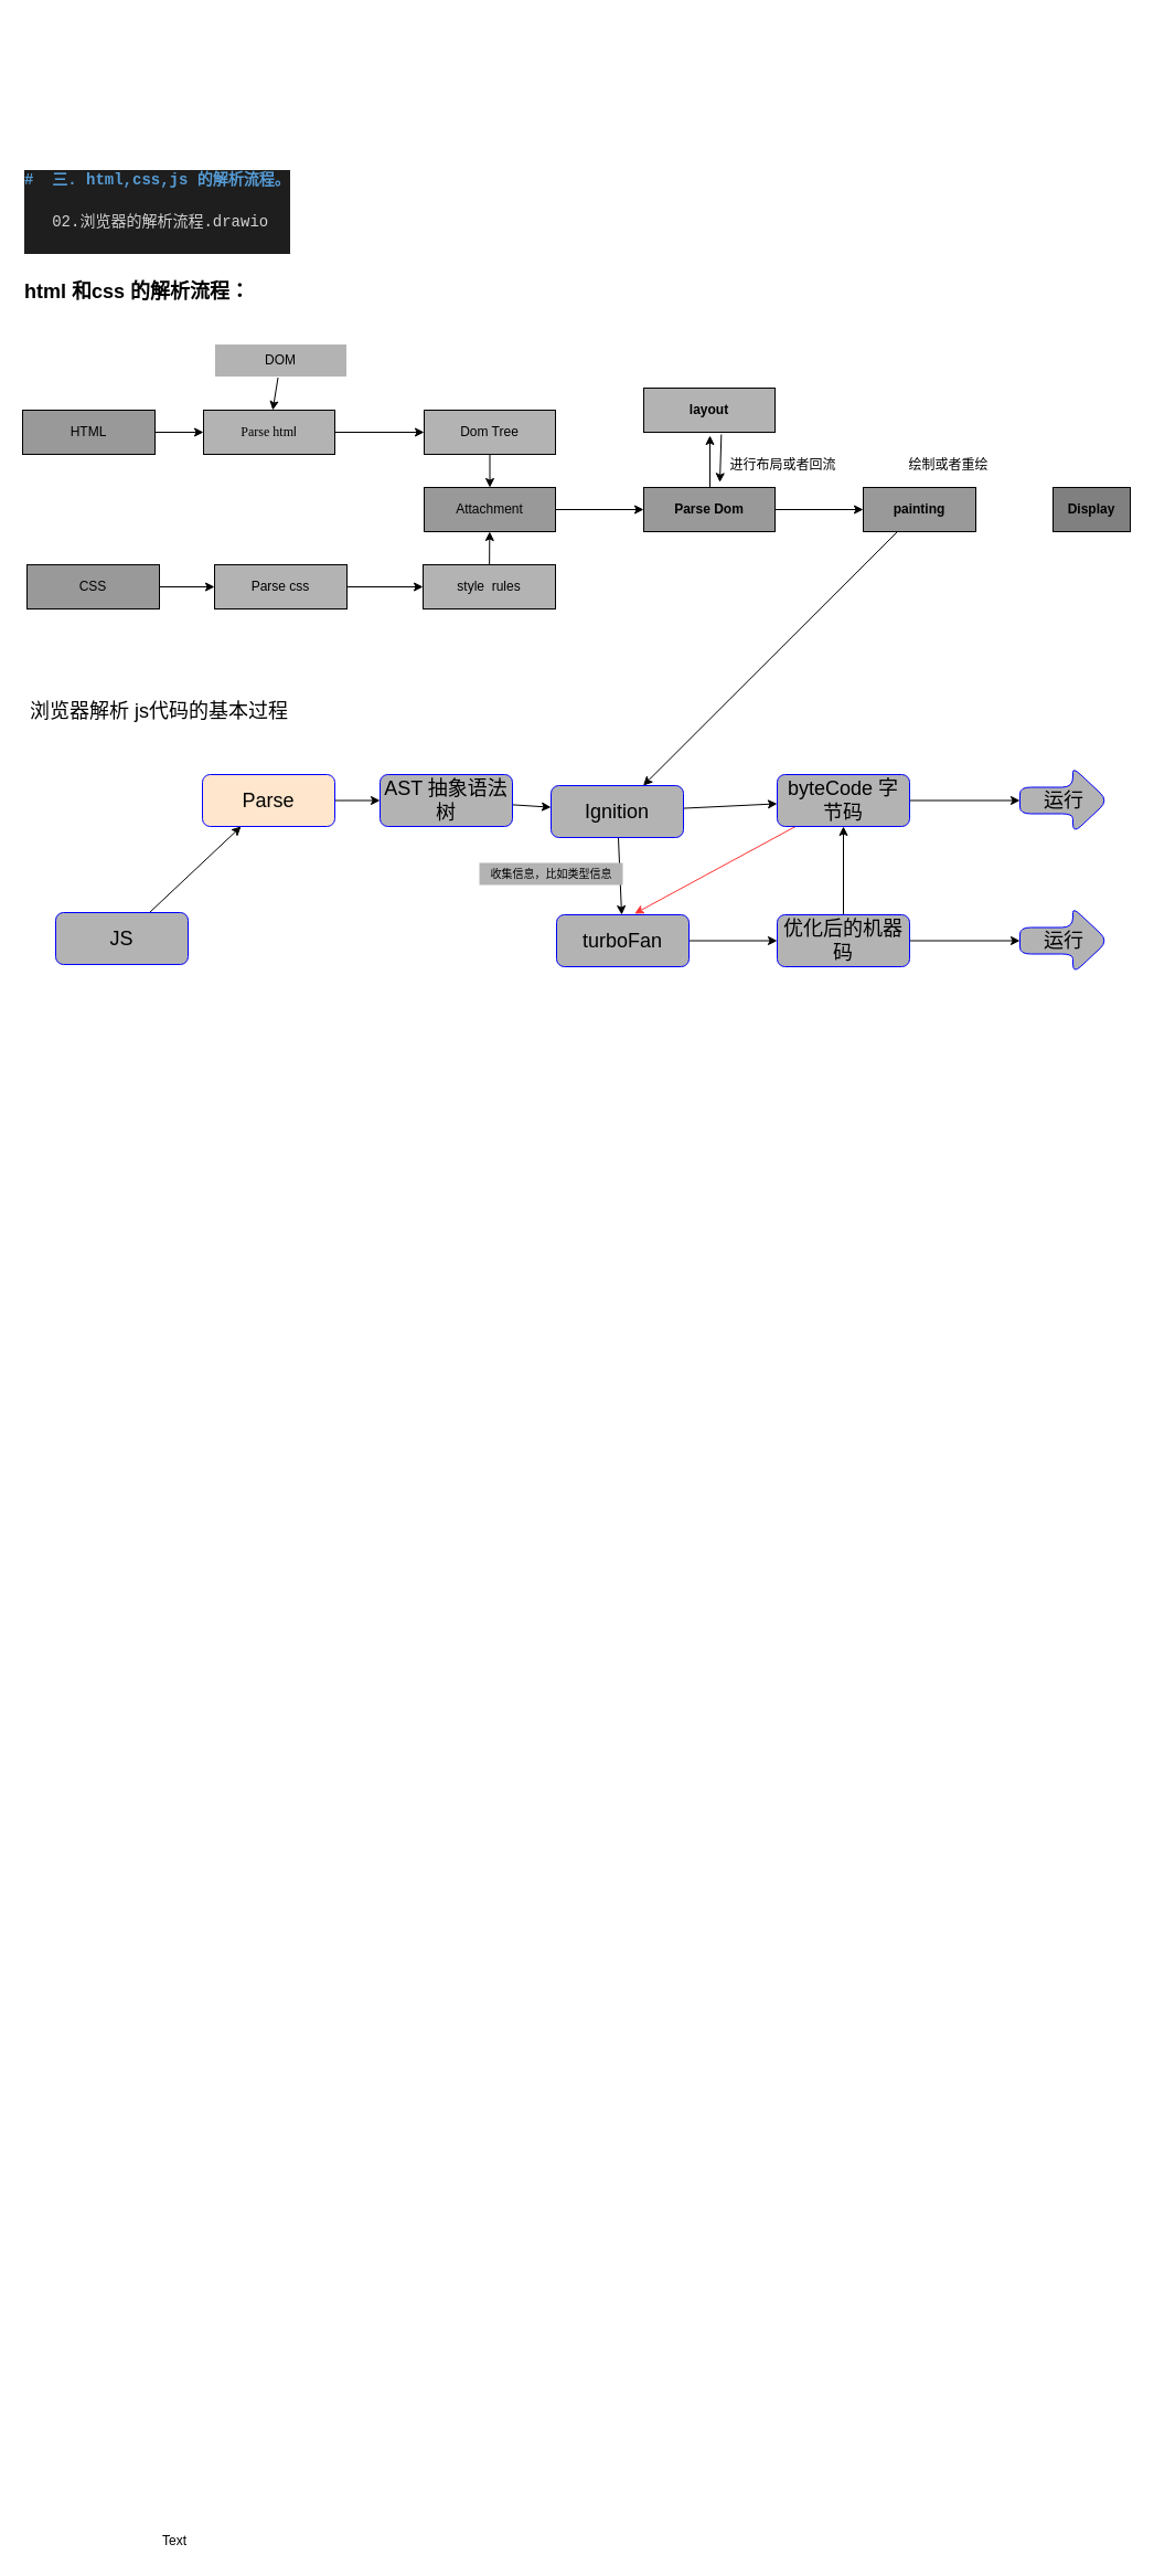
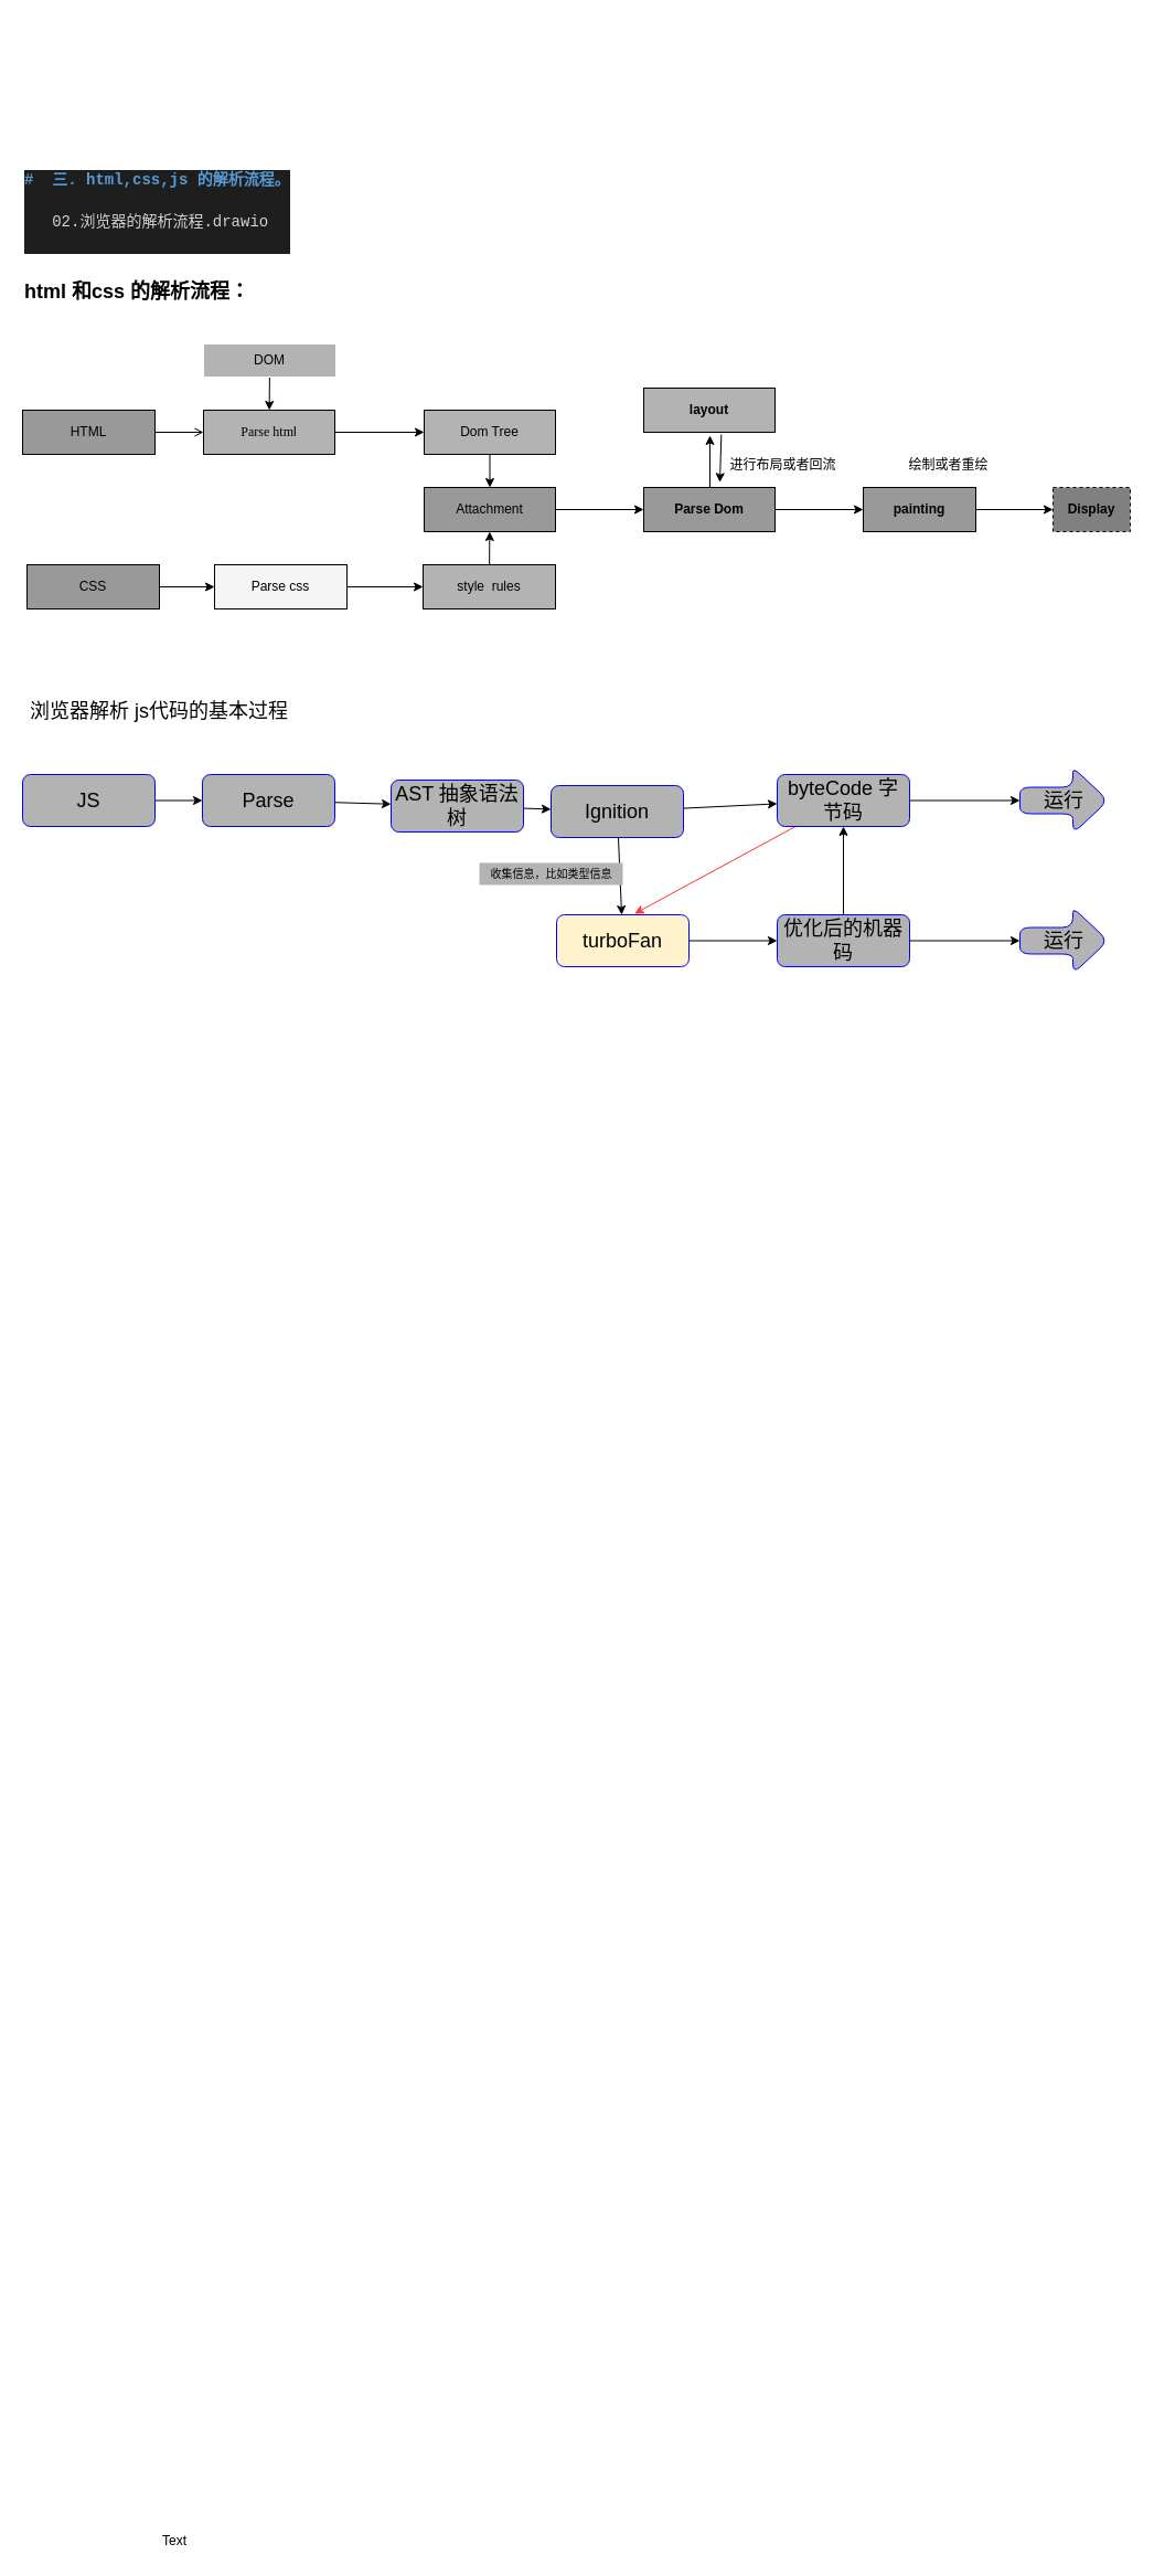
  <mxCell id="0" />
  <mxCell id="1" parent="0" />
  <mxCell id="2" value="Text" style="text;html=1;resizable=0;points=[];autosize=1;align=left;verticalAlign=top;spacingTop=-4;" parent="1" vertex="1"><mxGeometry x="145" y="2291" width="40" height="20" as="geometry" /></mxCell>
  <mxCell id="3" value="&lt;div style=&quot;color: rgb(212 , 212 , 212) ; background-color: rgb(30 , 30 , 30) ; font-family: &amp;#34;consolas&amp;#34; , &amp;#34;courier new&amp;#34; , monospace ; font-size: 14px ; line-height: 19px ; white-space: pre&quot;&gt;&lt;div&gt;&lt;span style=&quot;color: #569cd6 ; font-weight: bold&quot;&gt;# &amp;nbsp;三. html,css,js 的解析流程。&lt;/span&gt;&lt;/div&gt;&lt;div&gt;&amp;nbsp; &amp;nbsp; &lt;/div&gt;&lt;div&gt;&amp;nbsp; &amp;nbsp;02.浏览器的解析流程.drawio&lt;/div&gt;&lt;br&gt;&lt;/div&gt;" style="text;html=1;resizable=0;points=[];autosize=1;align=left;verticalAlign=top;spacingTop=-4;" parent="1" vertex="1"><mxGeometry x="20" y="151" width="250" height="80" as="geometry" /></mxCell>
  <mxCell id="4" value="&lt;b&gt;&lt;font style=&quot;font-size: 18px&quot;&gt;html 和css 的解析流程：&lt;/font&gt;&lt;/b&gt;" style="text;html=1;resizable=0;points=[];autosize=1;align=left;verticalAlign=top;spacingTop=-4;strokeColor=#FFFFFF;" parent="1" vertex="1"><mxGeometry x="20" y="251" width="220" height="20" as="geometry" /></mxCell>
  <mxCell id="5" value="&lt;font style=&quot;font-size: 18px&quot;&gt;浏览器解析 js代码的基本过程&lt;/font&gt;" style="text;html=1;resizable=0;points=[];autosize=1;align=left;verticalAlign=top;spacingTop=-4;" parent="1" vertex="1"><mxGeometry x="25" y="631" width="260" height="30" as="geometry" /></mxCell>
  <mxCell id="6" value="&lt;div&gt;&lt;div&gt;&lt;br&gt;&lt;/div&gt;&lt;/div&gt;" style="text;html=1;resizable=0;points=[];autosize=1;align=left;verticalAlign=top;spacingTop=-4;" parent="1" vertex="1"><mxGeometry x="268" y="20" width="20" height="20" as="geometry" /></mxCell>
- <mxCell id="7" value="" style="edgeStyle=none;html=1;" parent="1" source="8" target="10" edge="1"><mxGeometry relative="1" as="geometry" /></mxCell>
+ <mxCell id="7" value="" style="edgeStyle=none;html=1;endArrow=open;" parent="1" source="8" target="10" edge="1"><mxGeometry relative="1" as="geometry" /></mxCell>
  <mxCell id="8" value="HTML" style="whiteSpace=wrap;html=1;fillColor=#999999;" parent="1" vertex="1"><mxGeometry x="20" y="371" width="120" height="40" as="geometry" /></mxCell>
  <mxCell id="9" value="" style="edgeStyle=none;html=1;fontFamily=Helvetica;fontSize=12;fontColor=default;" parent="1" source="10" target="18" edge="1"><mxGeometry relative="1" as="geometry" /></mxCell>
  <mxCell id="10" value="&lt;font face=&quot;Comic Sans MS&quot;&gt;Parse htm&lt;/font&gt;l" style="whiteSpace=wrap;html=1;fillColor=#B3B3B3;" parent="1" vertex="1"><mxGeometry x="184" y="371" width="119" height="40" as="geometry" /></mxCell>
  <mxCell id="11" value="" style="edgeStyle=none;html=1;fontFamily=Helvetica;fontSize=12;fontColor=default;" parent="1" source="12" target="16" edge="1"><mxGeometry relative="1" as="geometry" /></mxCell>
  <mxCell id="12" value="CSS" style="whiteSpace=wrap;html=1;fillColor=#999999;" parent="1" vertex="1"><mxGeometry x="24" y="511" width="120" height="40" as="geometry" /></mxCell>
  <mxCell id="13" value="" style="edgeStyle=none;html=1;" parent="1" source="14" target="10" edge="1"><mxGeometry relative="1" as="geometry" /></mxCell>
- <mxCell id="14" value="DOM" style="whiteSpace=wrap;html=1;strokeColor=#FFFFFF;fillColor=#B3B3B3;" parent="1" vertex="1"><mxGeometry x="194" y="311" width="120" height="30" as="geometry" /></mxCell>
+ <mxCell id="14" value="DOM" style="whiteSpace=wrap;html=1;strokeColor=#FFFFFF;fillColor=#B3B3B3;" parent="1" vertex="1"><mxGeometry x="184" y="311" width="120" height="30" as="geometry" /></mxCell>
  <mxCell id="15" value="" style="edgeStyle=none;html=1;fontFamily=Helvetica;fontSize=12;fontColor=default;" parent="1" source="16" target="20" edge="1"><mxGeometry relative="1" as="geometry" /></mxCell>
- <mxCell id="16" value="Parse css" style="whiteSpace=wrap;html=1;fillColor=#B3B3B3;" parent="1" vertex="1"><mxGeometry x="194" y="511" width="120" height="40" as="geometry" /></mxCell>
+ <mxCell id="16" value="Parse css" style="whiteSpace=wrap;html=1;fillColor=#f5f5f5;" parent="1" vertex="1"><mxGeometry x="194" y="511" width="120" height="40" as="geometry" /></mxCell>
  <mxCell id="17" value="" style="edgeStyle=none;html=1;fontFamily=Helvetica;fontSize=12;fontColor=default;" parent="1" source="18" target="22" edge="1"><mxGeometry relative="1" as="geometry" /></mxCell>
  <mxCell id="18" value="Dom Tree" style="whiteSpace=wrap;html=1;fillColor=#B3B3B3;" parent="1" vertex="1"><mxGeometry x="384" y="371" width="119" height="40" as="geometry" /></mxCell>
  <mxCell id="19" value="" style="edgeStyle=none;html=1;fontFamily=Helvetica;fontSize=12;fontColor=default;" parent="1" source="20" target="22" edge="1"><mxGeometry relative="1" as="geometry" /></mxCell>
  <mxCell id="20" value="style&amp;nbsp; rules" style="whiteSpace=wrap;html=1;fillColor=#B3B3B3;" parent="1" vertex="1"><mxGeometry x="383" y="511" width="120" height="40" as="geometry" /></mxCell>
  <mxCell id="21" value="" style="edgeStyle=none;html=1;fontFamily=Helvetica;fontSize=12;fontColor=default;" parent="1" source="22" target="25" edge="1"><mxGeometry relative="1" as="geometry" /></mxCell>
  <mxCell id="22" value="Attachment" style="whiteSpace=wrap;html=1;fillColor=#999999;" parent="1" vertex="1"><mxGeometry x="384" y="441" width="119" height="40" as="geometry" /></mxCell>
  <mxCell id="23" value="" style="edgeStyle=none;html=1;fontFamily=Helvetica;fontSize=12;fontColor=default;" parent="1" source="25" target="27" edge="1"><mxGeometry relative="1" as="geometry" /></mxCell>
  <mxCell id="24" value="" style="edgeStyle=none;html=1;fontFamily=Helvetica;fontSize=12;fontColor=default;" parent="1" source="25" edge="1"><mxGeometry relative="1" as="geometry"><mxPoint x="643" y="394" as="targetPoint" /><Array as="points"><mxPoint x="643" y="441" /></Array></mxGeometry></mxCell>
  <mxCell id="25" value="Parse Dom" style="whiteSpace=wrap;html=1;fontStyle=1;fillColor=#999999;" parent="1" vertex="1"><mxGeometry x="583" y="441" width="119" height="40" as="geometry" /></mxCell>
- <mxCell id="26" value="" style="edgeStyle=none;html=1;fontFamily=Helvetica;fontSize=12;fontColor=default;" parent="1" source="27" target="39" edge="1"><mxGeometry relative="1" as="geometry" /></mxCell>
+ <mxCell id="26" value="" style="edgeStyle=none;html=1;fontFamily=Helvetica;fontSize=12;fontColor=default;" parent="1" source="27" target="28" edge="1"><mxGeometry relative="1" as="geometry" /></mxCell>
  <mxCell id="27" value="painting" style="whiteSpace=wrap;html=1;fontStyle=1;fillColor=#999999;" parent="1" vertex="1"><mxGeometry x="782" y="441" width="102" height="40" as="geometry" /></mxCell>
- <mxCell id="28" value="Display" style="whiteSpace=wrap;html=1;fontStyle=1;fillColor=#808080;" parent="1" vertex="1"><mxGeometry x="954" y="441" width="70" height="40" as="geometry" /></mxCell>
+ <mxCell id="28" value="Display" style="whiteSpace=wrap;html=1;fontStyle=1;fillColor=#808080;dashed=1;" parent="1" vertex="1"><mxGeometry x="954" y="441" width="70" height="40" as="geometry" /></mxCell>
  <mxCell id="29" style="edgeStyle=none;html=1;fontFamily=Helvetica;fontSize=12;fontColor=default;entryX=0.58;entryY=-0.117;entryDx=0;entryDy=0;entryPerimeter=0;exitX=0.591;exitY=1.05;exitDx=0;exitDy=0;exitPerimeter=0;" parent="1" source="30" target="25" edge="1"><mxGeometry relative="1" as="geometry"><mxPoint x="664" y="411" as="targetPoint" /></mxGeometry></mxCell>
  <mxCell id="30" value="layout" style="whiteSpace=wrap;html=1;fontStyle=1;fillColor=#B3B3B3;" parent="1" vertex="1"><mxGeometry x="583" y="351" width="119" height="40" as="geometry" /></mxCell>
  <mxCell id="31" value="" style="edgeStyle=none;html=1;fontSize=18;fillColor=#B3B3B3;" parent="1" source="32" target="34" edge="1"><mxGeometry relative="1" as="geometry" /></mxCell>
- <mxCell id="32" value="JS" style="rounded=1;whiteSpace=wrap;html=1;fontSize=18;strokeColor=#0000FF;fillColor=#B3B3B3;" parent="1" vertex="1"><mxGeometry x="50" y="826" width="120" height="47" as="geometry" /></mxCell>
+ <mxCell id="32" value="JS" style="rounded=1;whiteSpace=wrap;html=1;fontSize=18;strokeColor=#0000FF;fillColor=#B3B3B3;" parent="1" vertex="1"><mxGeometry x="20" y="701" width="120" height="47" as="geometry" /></mxCell>
  <mxCell id="33" value="" style="edgeStyle=none;html=1;fontSize=18;fillColor=#B3B3B3;" parent="1" source="34" target="36" edge="1"><mxGeometry relative="1" as="geometry" /></mxCell>
- <mxCell id="34" value="Parse" style="rounded=1;whiteSpace=wrap;html=1;fontSize=18;strokeColor=#0000FF;fillColor=#ffe6cc;" parent="1" vertex="1"><mxGeometry x="183" y="701" width="120" height="47" as="geometry" /></mxCell>
+ <mxCell id="34" value="Parse" style="rounded=1;whiteSpace=wrap;html=1;fontSize=18;strokeColor=#0000FF;fillColor=#B3B3B3;" parent="1" vertex="1"><mxGeometry x="183" y="701" width="120" height="47" as="geometry" /></mxCell>
  <mxCell id="35" value="" style="edgeStyle=none;html=1;fontSize=18;fillColor=#B3B3B3;" parent="1" source="36" target="39" edge="1"><mxGeometry relative="1" as="geometry" /></mxCell>
- <mxCell id="36" value="AST 抽象语法树" style="rounded=1;whiteSpace=wrap;html=1;fontSize=18;strokeColor=#0000FF;fillColor=#B3B3B3;" parent="1" vertex="1"><mxGeometry x="344" y="701" width="120" height="47" as="geometry" /></mxCell>
+ <mxCell id="36" value="AST 抽象语法树" style="rounded=1;whiteSpace=wrap;html=1;fontSize=18;strokeColor=#0000FF;fillColor=#B3B3B3;" parent="1" vertex="1"><mxGeometry x="354" y="706" width="120" height="47" as="geometry" /></mxCell>
  <mxCell id="37" value="" style="edgeStyle=none;html=1;fontSize=18;fillColor=#B3B3B3;" parent="1" source="39" target="42" edge="1"><mxGeometry relative="1" as="geometry" /></mxCell>
  <mxCell id="38" value="" style="edgeStyle=none;html=1;fontSize=10;fillColor=#B3B3B3;" parent="1" source="39" target="45" edge="1"><mxGeometry relative="1" as="geometry" /></mxCell>
  <mxCell id="39" value="Ignition" style="rounded=1;whiteSpace=wrap;html=1;fontSize=18;strokeColor=#0000FF;fillColor=#B3B3B3;" parent="1" vertex="1"><mxGeometry x="499" y="711" width="120" height="47" as="geometry" /></mxCell>
  <mxCell id="40" value="" style="edgeStyle=none;html=1;fontSize=18;fillColor=#B3B3B3;" parent="1" source="42" target="43" edge="1"><mxGeometry relative="1" as="geometry" /></mxCell>
  <mxCell id="41" style="edgeStyle=none;html=1;entryX=0.589;entryY=-0.021;entryDx=0;entryDy=0;entryPerimeter=0;fontSize=10;strokeColor=#FF3333;fillColor=#B3B3B3;" parent="1" source="42" target="45" edge="1"><mxGeometry relative="1" as="geometry" /></mxCell>
  <mxCell id="42" value="byteCode 字节码" style="rounded=1;whiteSpace=wrap;html=1;fontSize=18;strokeColor=#0000FF;fillColor=#B3B3B3;" parent="1" vertex="1"><mxGeometry x="704" y="701" width="120" height="47" as="geometry" /></mxCell>
  <mxCell id="43" value="运行" style="shape=singleArrow;whiteSpace=wrap;html=1;arrowWidth=0.4;arrowSize=0.4;fontSize=18;strokeColor=#0000FF;rounded=1;fillColor=#B3B3B3;" parent="1" vertex="1"><mxGeometry x="924" y="694.5" width="80" height="60" as="geometry" /></mxCell>
  <mxCell id="44" value="" style="edgeStyle=none;html=1;fontSize=10;fillColor=#B3B3B3;" parent="1" source="45" target="49" edge="1"><mxGeometry relative="1" as="geometry" /></mxCell>
- <mxCell id="45" value="turboFan" style="rounded=1;whiteSpace=wrap;html=1;fontSize=18;strokeColor=#0000FF;fillColor=#B3B3B3;" parent="1" vertex="1"><mxGeometry x="504" y="828" width="120" height="47" as="geometry" /></mxCell>
+ <mxCell id="45" value="turboFan" style="rounded=1;whiteSpace=wrap;html=1;fontSize=18;strokeColor=#0000FF;fillColor=#fff2cc;" parent="1" vertex="1"><mxGeometry x="504" y="828" width="120" height="47" as="geometry" /></mxCell>
  <mxCell id="46" value="收集信息，比如类型信息" style="text;html=1;align=center;verticalAlign=middle;resizable=0;points=[];autosize=1;strokeColor=none;fillColor=#B3B3B3;fontSize=10;" parent="1" vertex="1"><mxGeometry x="434" y="781" width="130" height="20" as="geometry" /></mxCell>
  <mxCell id="47" value="" style="edgeStyle=none;html=1;fontSize=10;fillColor=#B3B3B3;" parent="1" source="49" target="42" edge="1"><mxGeometry relative="1" as="geometry" /></mxCell>
  <mxCell id="48" value="" style="edgeStyle=none;html=1;fontSize=10;fillColor=#B3B3B3;" parent="1" source="49" target="50" edge="1"><mxGeometry relative="1" as="geometry" /></mxCell>
  <mxCell id="49" value="优化后的机器码" style="rounded=1;whiteSpace=wrap;html=1;fontSize=18;strokeColor=#0000FF;fillColor=#B3B3B3;" parent="1" vertex="1"><mxGeometry x="704" y="828" width="120" height="47" as="geometry" /></mxCell>
  <mxCell id="50" value="运行" style="shape=singleArrow;whiteSpace=wrap;html=1;arrowWidth=0.4;arrowSize=0.4;fontSize=18;strokeColor=#0000FF;rounded=1;fillColor=#B3B3B3;" parent="1" vertex="1"><mxGeometry x="924" y="821.5" width="80" height="60" as="geometry" /></mxCell>
  <mxCell id="51" value="进行布局或者回流" style="text;html=1;align=center;verticalAlign=middle;resizable=0;points=[];autosize=1;strokeColor=none;fillColor=none;" parent="1" vertex="1"><mxGeometry x="654" y="411" width="110" height="20" as="geometry" /></mxCell>
  <mxCell id="52" value="绘制或者重绘" style="text;html=1;align=center;verticalAlign=middle;resizable=0;points=[];autosize=1;strokeColor=none;fillColor=none;" parent="1" vertex="1"><mxGeometry x="814" y="411" width="90" height="20" as="geometry" /></mxCell>
